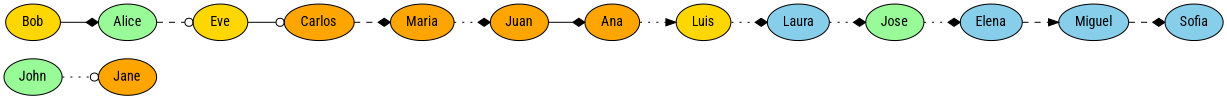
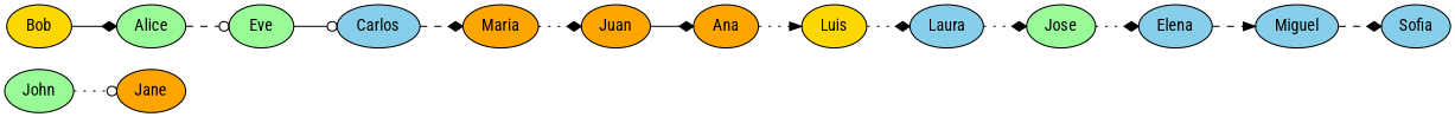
  digraph {
    fontname="Roboto Condensed"
    rankdir=LR
    node [fillcolor=skyblue fontname="Roboto Condensed" style=filled]
    edge [arrowhead=diamond fontname="Roboto Condensed" style=dotted]
    n1 [fillcolor=palegreen label=John]
    n2 [fillcolor=orange label=Jane]
    n3 [fillcolor=gold label=Bob]
    n4 [fillcolor=palegreen label=Alice]
-   n5 [fillcolor=gold label=Eve]
-   n6 [fillcolor=orange label=Carlos]
+   n5 [fillcolor=palegreen label=Eve]
+   n6 [label=Carlos]
    n7 [fillcolor=orange label=Maria]
    n8 [fillcolor=orange label=Juan]
    n9 [fillcolor=orange label=Ana]
    n10 [fillcolor=gold label=Luis]
    n11 [label=Laura]
    n12 [fillcolor=palegreen label=Jose]
    n13 [label=Elena]
    n14 [label=Miguel]
    n15 [label=Sofia]
    n1 -> n2 [arrowhead=odot]
    n3 -> n4 [style=solid]
    n4 -> n5 [arrowhead=odot style=dashed]
    n5 -> n6 [arrowhead=odot style=solid]
    n6 -> n7 [style=dashed]
    n7 -> n8
    n8 -> n9 [style=solid]
    n9 -> n10 [arrowhead=normal]
    n10 -> n11
    n11 -> n12
    n12 -> n13
    n13 -> n14 [arrowhead=normal style=dashed]
    n14 -> n15 [style=dashed]
  }
